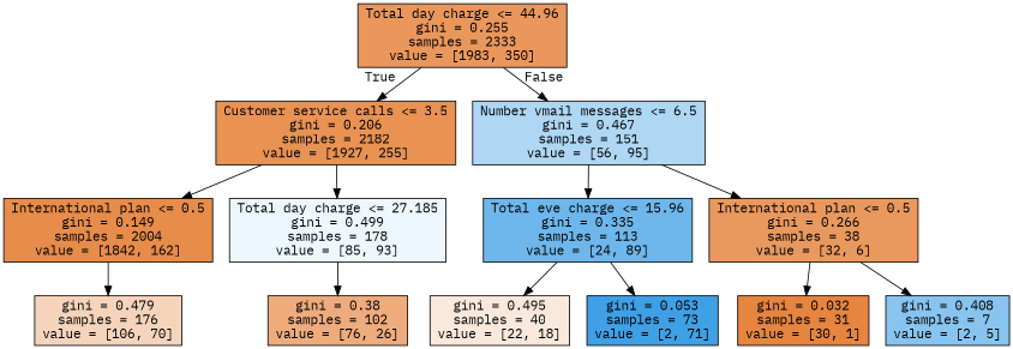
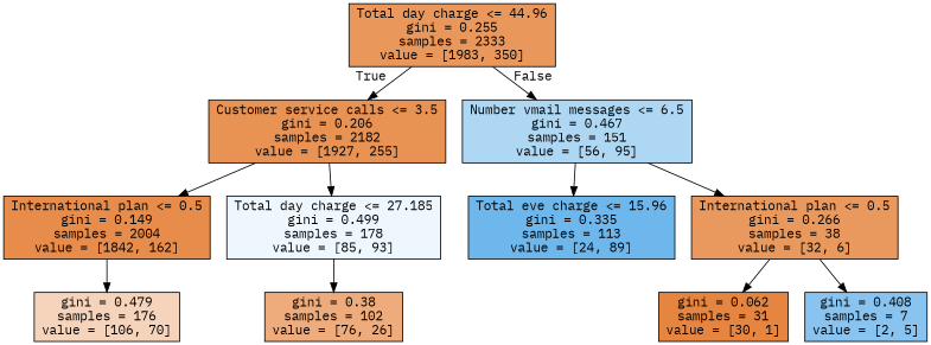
  digraph {
    fontname="IBM Plex Mono"
    node [color=black fontname="IBM Plex Mono" shape=box style=filled]
    edge [fontname="IBM Plex Mono"]
    n1 [fillcolor="#ea975c" label="Total day charge <= 44.96\ngini = 0.255\nsamples = 2333\nvalue = [1983, 350]"]
    n2 [fillcolor="#e89253" label="Customer service calls <= 3.5\ngini = 0.206\nsamples = 2182\nvalue = [1927, 255]"]
    n3 [fillcolor="#aed7f4" label="Number vmail messages <= 6.5\ngini = 0.467\nsamples = 151\nvalue = [56, 95]"]
    n4 [fillcolor="#e78c4a" label="International plan <= 0.5\ngini = 0.149\nsamples = 2004\nvalue = [1842, 162]"]
    n5 [fillcolor="#eef7fd" label="Total day charge <= 27.185\ngini = 0.499\nsamples = 178\nvalue = [85, 93]"]
    n6 [fillcolor="#6eb7ec" label="Total eve charge <= 15.96\ngini = 0.335\nsamples = 113\nvalue = [24, 89]"]
    n7 [fillcolor="#ea995e" label="International plan <= 0.5\ngini = 0.266\nsamples = 38\nvalue = [32, 6]"]
    n8 [fillcolor="#f6d4bc" label="gini = 0.479\nsamples = 176\nvalue = [106, 70]"]
    n9 [fillcolor="#eeac7d" label="gini = 0.38\nsamples = 102\nvalue = [76, 26]"]
-   n10 [fillcolor="#fae8db" label="gini = 0.495\nsamples = 40\nvalue = [22, 18]"]
-   n11 [fillcolor="#3fa0e6" label="gini = 0.053\nsamples = 73\nvalue = [2, 71]"]
-   n12 [fillcolor="#e68540" label="gini = 0.032\nsamples = 31\nvalue = [30, 1]"]
+   n12 [fillcolor="#e68540" label="gini = 0.062\nsamples = 31\nvalue = [30, 1]"]
    n13 [fillcolor="#88c4ef" label="gini = 0.408\nsamples = 7\nvalue = [2, 5]"]
    n1 -> n2 [headlabel=True labelangle=45 labeldistance=2.5]
    n1 -> n3 [headlabel=False labelangle=-45 labeldistance=2.5]
    n2 -> n4
    n2 -> n5
    n3 -> n6
    n3 -> n7
    n4 -> n8
    n5 -> n9
-   n6 -> n10
-   n6 -> n11
    n7 -> n12
    n7 -> n13
  }
